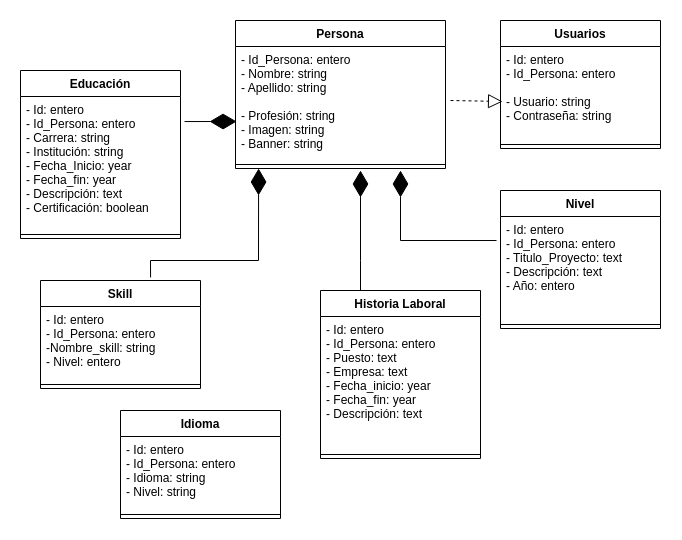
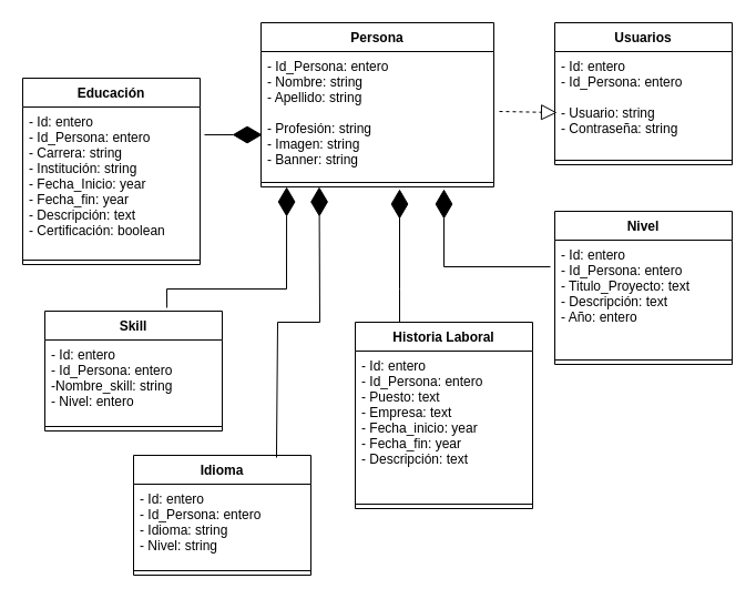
  <mxCell id="0" />
  <mxCell id="1" parent="0" />
  <mxCell id="2" value="Persona" style="swimlane;fontStyle=1;align=center;verticalAlign=top;childLayout=stackLayout;horizontal=1;startSize=26;horizontalStack=0;resizeParent=1;resizeParentMax=0;resizeLast=0;collapsible=1;marginBottom=0;" vertex="1" parent="1"><mxGeometry x="235" y="20" width="210" height="148" as="geometry" /></mxCell>
  <mxCell id="3" value="- Id_Persona: entero&#10;- Nombre: string&#10;- Apellido: string&#10;&#10;- Profesión: string&#10;- Imagen: string&#10;- Banner: string&#10;" style="text;strokeColor=none;fillColor=none;align=left;verticalAlign=top;spacingLeft=4;spacingRight=4;overflow=hidden;rotatable=0;points=[[0,0.5],[1,0.5]];portConstraint=eastwest;" vertex="1" parent="2"><mxGeometry y="26" width="210" height="114" as="geometry" /></mxCell>
  <mxCell id="4" value="" style="line;strokeWidth=1;fillColor=none;align=left;verticalAlign=middle;spacingTop=-1;spacingLeft=3;spacingRight=3;rotatable=0;labelPosition=right;points=[];portConstraint=eastwest;" vertex="1" parent="2"><mxGeometry y="140" width="210" height="8" as="geometry" /></mxCell>
  <mxCell id="5" value="Usuarios" style="swimlane;fontStyle=1;align=center;verticalAlign=top;childLayout=stackLayout;horizontal=1;startSize=26;horizontalStack=0;resizeParent=1;resizeParentMax=0;resizeLast=0;collapsible=1;marginBottom=0;" vertex="1" parent="1"><mxGeometry x="500" y="20" width="160" height="128" as="geometry" /></mxCell>
  <mxCell id="6" value="- Id: entero&#10;- Id_Persona: entero&#10;&#10;- Usuario: string&#10;- Contraseña: string&#10;" style="text;strokeColor=none;fillColor=none;align=left;verticalAlign=top;spacingLeft=4;spacingRight=4;overflow=hidden;rotatable=0;points=[[0,0.5],[1,0.5]];portConstraint=eastwest;" vertex="1" parent="5"><mxGeometry y="26" width="160" height="94" as="geometry" /></mxCell>
  <mxCell id="7" value="" style="endArrow=block;dashed=1;endFill=0;endSize=12;html=1;rounded=0;entryX=0.013;entryY=0.585;entryDx=0;entryDy=0;entryPerimeter=0;" edge="1" parent="5" target="6"><mxGeometry width="160" relative="1" as="geometry"><mxPoint x="-50" y="80" as="sourcePoint" /><mxPoint x="110" y="80" as="targetPoint" /></mxGeometry></mxCell>
  <mxCell id="8" value="" style="line;strokeWidth=1;fillColor=none;align=left;verticalAlign=middle;spacingTop=-1;spacingLeft=3;spacingRight=3;rotatable=0;labelPosition=right;points=[];portConstraint=eastwest;" vertex="1" parent="5"><mxGeometry y="120" width="160" height="8" as="geometry" /></mxCell>
  <mxCell id="9" value="Educación" style="swimlane;fontStyle=1;align=center;verticalAlign=top;childLayout=stackLayout;horizontal=1;startSize=26;horizontalStack=0;resizeParent=1;resizeParentMax=0;resizeLast=0;collapsible=1;marginBottom=0;" vertex="1" parent="1"><mxGeometry x="20" y="70" width="160" height="168" as="geometry" /></mxCell>
  <mxCell id="10" value="- Id: entero&#10;- Id_Persona: entero&#10;- Carrera: string&#10;- Institución: string&#10;- Fecha_Inicio: year&#10;- Fecha_fin: year&#10;- Descripción: text&#10;- Certificación: boolean&#10;&#10;" style="text;strokeColor=none;fillColor=none;align=left;verticalAlign=top;spacingLeft=4;spacingRight=4;overflow=hidden;rotatable=0;points=[[0,0.5],[1,0.5]];portConstraint=eastwest;" vertex="1" parent="9"><mxGeometry y="26" width="160" height="134" as="geometry" /></mxCell>
  <mxCell id="11" value="" style="line;strokeWidth=1;fillColor=none;align=left;verticalAlign=middle;spacingTop=-1;spacingLeft=3;spacingRight=3;rotatable=0;labelPosition=right;points=[];portConstraint=eastwest;" vertex="1" parent="9"><mxGeometry y="160" width="160" height="8" as="geometry" /></mxCell>
  <mxCell id="12" value="Skill" style="swimlane;fontStyle=1;align=center;verticalAlign=top;childLayout=stackLayout;horizontal=1;startSize=26;horizontalStack=0;resizeParent=1;resizeParentMax=0;resizeLast=0;collapsible=1;marginBottom=0;" vertex="1" parent="1"><mxGeometry x="40" y="280" width="160" height="108" as="geometry" /></mxCell>
  <mxCell id="13" value="- Id: entero&#10;- Id_Persona: entero&#10;-Nombre_skill: string&#10;- Nivel: entero&#10;&#10;&#10;&#10;" style="text;strokeColor=none;fillColor=none;align=left;verticalAlign=top;spacingLeft=4;spacingRight=4;overflow=hidden;rotatable=0;points=[[0,0.5],[1,0.5]];portConstraint=eastwest;" vertex="1" parent="12"><mxGeometry y="26" width="160" height="74" as="geometry" /></mxCell>
  <mxCell id="14" value="" style="line;strokeWidth=1;fillColor=none;align=left;verticalAlign=middle;spacingTop=-1;spacingLeft=3;spacingRight=3;rotatable=0;labelPosition=right;points=[];portConstraint=eastwest;" vertex="1" parent="12"><mxGeometry y="100" width="160" height="8" as="geometry" /></mxCell>
  <mxCell id="15" value="Historia Laboral" style="swimlane;fontStyle=1;align=center;verticalAlign=top;childLayout=stackLayout;horizontal=1;startSize=26;horizontalStack=0;resizeParent=1;resizeParentMax=0;resizeLast=0;collapsible=1;marginBottom=0;" vertex="1" parent="1"><mxGeometry x="320" y="290" width="160" height="168" as="geometry" /></mxCell>
  <mxCell id="16" value="- Id: entero&#10;- Id_Persona: entero&#10;- Puesto: text&#10;- Empresa: text&#10;- Fecha_inicio: year&#10;- Fecha_fin: year&#10;- Descripción: text&#10;" style="text;strokeColor=none;fillColor=none;align=left;verticalAlign=top;spacingLeft=4;spacingRight=4;overflow=hidden;rotatable=0;points=[[0,0.5],[1,0.5]];portConstraint=eastwest;" vertex="1" parent="15"><mxGeometry y="26" width="160" height="134" as="geometry" /></mxCell>
  <mxCell id="17" value="" style="line;strokeWidth=1;fillColor=none;align=left;verticalAlign=middle;spacingTop=-1;spacingLeft=3;spacingRight=3;rotatable=0;labelPosition=right;points=[];portConstraint=eastwest;" vertex="1" parent="15"><mxGeometry y="160" width="160" height="8" as="geometry" /></mxCell>
  <mxCell id="18" value="Nivel" style="swimlane;fontStyle=1;align=center;verticalAlign=top;childLayout=stackLayout;horizontal=1;startSize=26;horizontalStack=0;resizeParent=1;resizeParentMax=0;resizeLast=0;collapsible=1;marginBottom=0;" vertex="1" parent="1"><mxGeometry x="500" y="190" width="160" height="138" as="geometry" /></mxCell>
  <mxCell id="19" value="- Id: entero&#10;- Id_Persona: entero&#10;- Titulo_Proyecto: text&#10;- Descripción: text&#10;- Año: entero&#10;" style="text;strokeColor=none;fillColor=none;align=left;verticalAlign=top;spacingLeft=4;spacingRight=4;overflow=hidden;rotatable=0;points=[[0,0.5],[1,0.5]];portConstraint=eastwest;" vertex="1" parent="18"><mxGeometry y="26" width="160" height="104" as="geometry" /></mxCell>
  <mxCell id="20" value="" style="line;strokeWidth=1;fillColor=none;align=left;verticalAlign=middle;spacingTop=-1;spacingLeft=3;spacingRight=3;rotatable=0;labelPosition=right;points=[];portConstraint=eastwest;" vertex="1" parent="18"><mxGeometry y="130" width="160" height="8" as="geometry" /></mxCell>
  <mxCell id="21" value="Idioma" style="swimlane;fontStyle=1;align=center;verticalAlign=top;childLayout=stackLayout;horizontal=1;startSize=26;horizontalStack=0;resizeParent=1;resizeParentMax=0;resizeLast=0;collapsible=1;marginBottom=0;" vertex="1" parent="1"><mxGeometry x="120" y="410" width="160" height="108" as="geometry" /></mxCell>
  <mxCell id="22" value="- Id: entero&#10;- Id_Persona: entero&#10;- Idioma: string&#10;- Nivel: string&#10;" style="text;strokeColor=none;fillColor=none;align=left;verticalAlign=top;spacingLeft=4;spacingRight=4;overflow=hidden;rotatable=0;points=[[0,0.5],[1,0.5]];portConstraint=eastwest;" vertex="1" parent="21"><mxGeometry y="26" width="160" height="74" as="geometry" /></mxCell>
  <mxCell id="23" value="" style="line;strokeWidth=1;fillColor=none;align=left;verticalAlign=middle;spacingTop=-1;spacingLeft=3;spacingRight=3;rotatable=0;labelPosition=right;points=[];portConstraint=eastwest;" vertex="1" parent="21"><mxGeometry y="100" width="160" height="8" as="geometry" /></mxCell>
  <mxCell id="24" value="" style="endArrow=diamondThin;endFill=1;endSize=24;html=1;rounded=0;exitX=1.025;exitY=0.187;exitDx=0;exitDy=0;exitPerimeter=0;entryX=0.005;entryY=0.658;entryDx=0;entryDy=0;entryPerimeter=0;" edge="1" parent="1" source="10" target="3"><mxGeometry width="160" relative="1" as="geometry"><mxPoint x="180" y="200" as="sourcePoint" /><mxPoint x="270" y="170" as="targetPoint" /><Array as="points" /></mxGeometry></mxCell>
  <mxCell id="25" value="" style="endArrow=diamondThin;endFill=1;endSize=24;html=1;rounded=0;exitX=0.688;exitY=-0.028;exitDx=0;exitDy=0;exitPerimeter=0;entryX=0.11;entryY=1;entryDx=0;entryDy=0;entryPerimeter=0;" edge="1" parent="1" source="12" target="4"><mxGeometry width="160" relative="1" as="geometry"><mxPoint x="150" y="260" as="sourcePoint" /><mxPoint x="320" y="170" as="targetPoint" /><Array as="points"><mxPoint x="150" y="260" /><mxPoint x="258" y="260" /></Array></mxGeometry></mxCell>
  <mxCell id="26" value="" style="endArrow=diamondThin;endFill=1;endSize=24;html=1;rounded=0;exitX=0.25;exitY=0;exitDx=0;exitDy=0;" edge="1" parent="1" source="15"><mxGeometry width="160" relative="1" as="geometry"><mxPoint x="290" y="170" as="sourcePoint" /><mxPoint x="360" y="170" as="targetPoint" /><Array as="points"><mxPoint x="360" y="260" /><mxPoint x="360" y="190" /></Array></mxGeometry></mxCell>
  <mxCell id="27" value="" style="endArrow=diamondThin;endFill=1;endSize=24;html=1;rounded=0;exitX=-0.025;exitY=0.231;exitDx=0;exitDy=0;exitPerimeter=0;" edge="1" parent="1" source="19"><mxGeometry width="160" relative="1" as="geometry"><mxPoint x="290" y="170" as="sourcePoint" /><mxPoint x="400" y="170" as="targetPoint" /><Array as="points"><mxPoint x="400" y="240" /></Array></mxGeometry></mxCell>
+ <mxCell id="28" value="" style="endArrow=diamondThin;endFill=1;endSize=24;html=1;rounded=0;exitX=0.806;exitY=0.019;exitDx=0;exitDy=0;exitPerimeter=0;entryX=0.25;entryY=1;entryDx=0;entryDy=0;" edge="1" parent="1" source="21" target="2"><mxGeometry width="160" relative="1" as="geometry"><mxPoint x="290" y="170" as="sourcePoint" /><mxPoint x="340" y="170" as="targetPoint" /><Array as="points"><mxPoint x="250" y="290" /><mxPoint x="288" y="290" /></Array></mxGeometry></mxCell>
